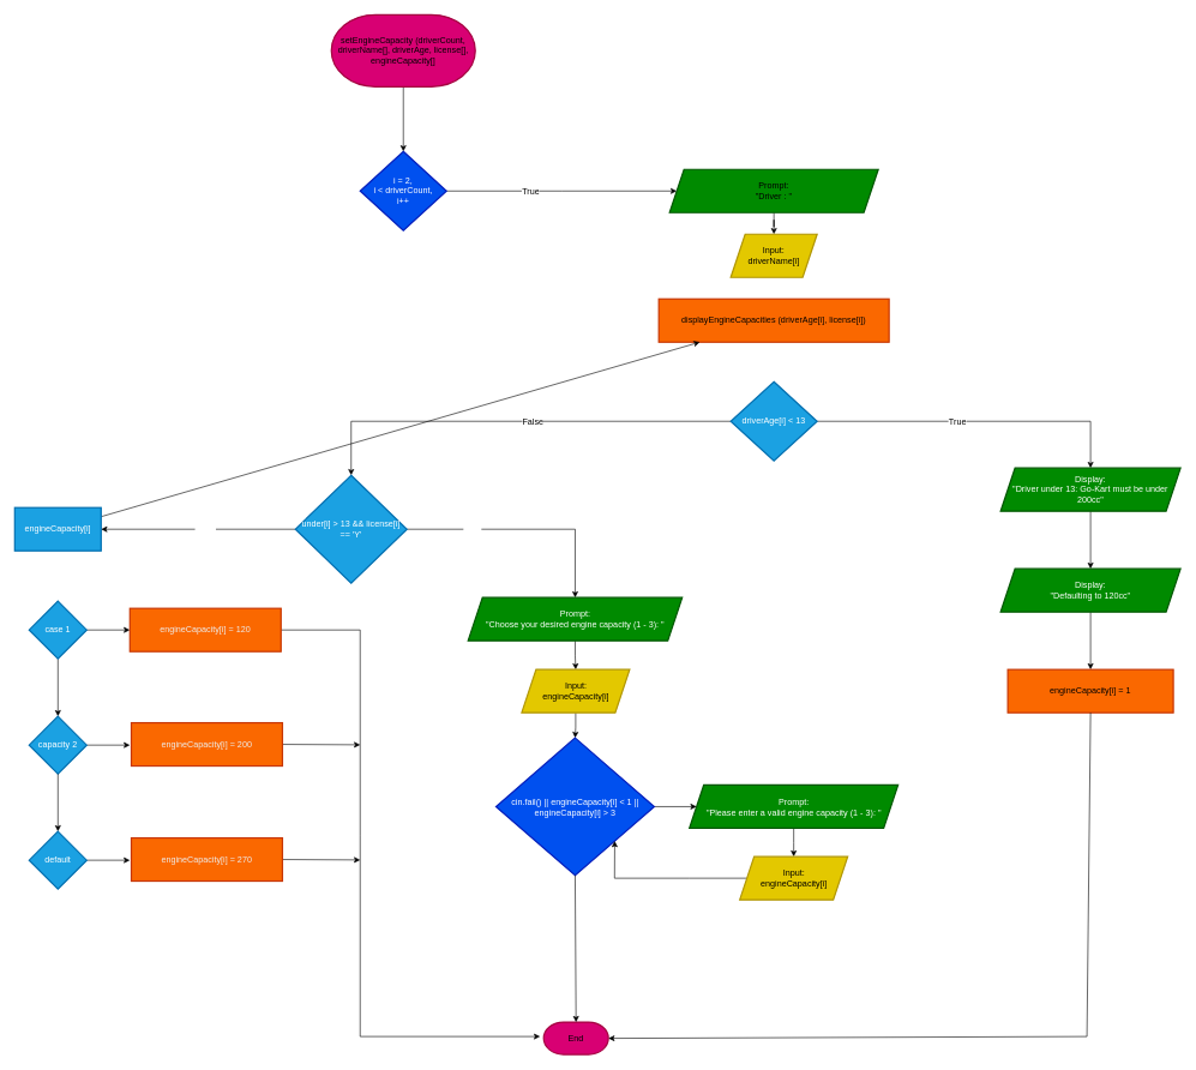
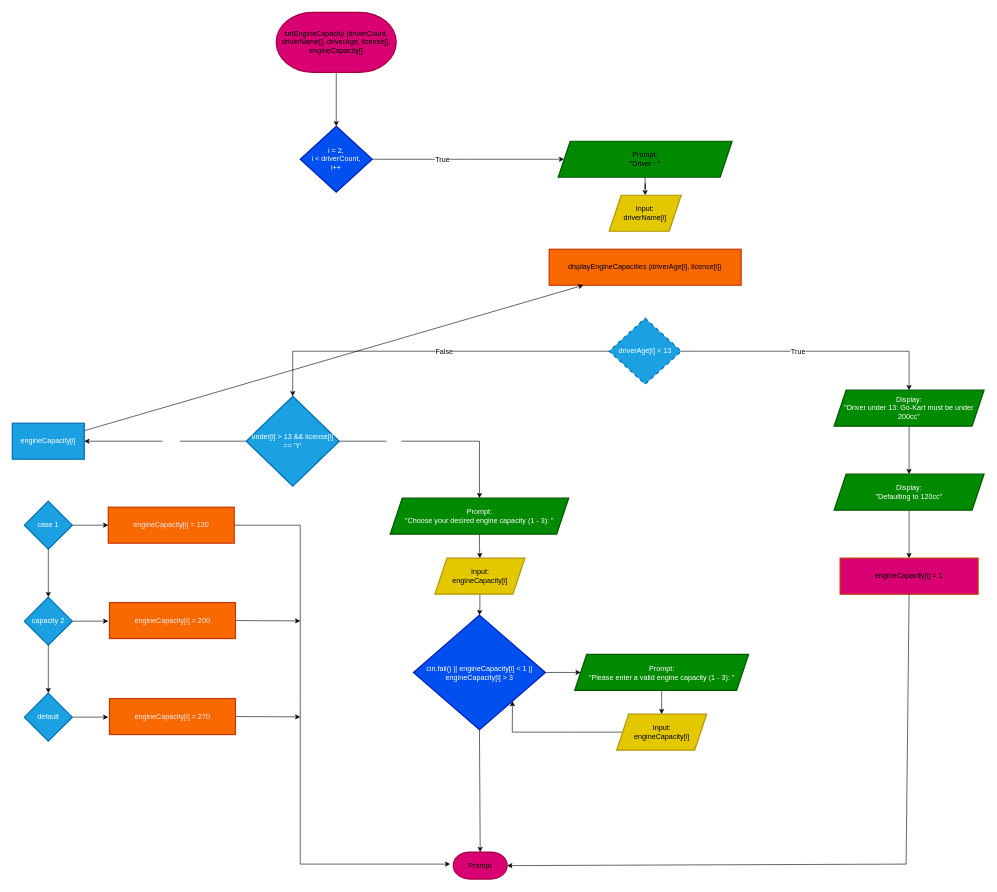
  <mxCell id="0" />
  <mxCell id="1" parent="0" />
  <mxCell id="2" value="" style="edgeStyle=orthogonalEdgeStyle;rounded=0;orthogonalLoop=1;jettySize=auto;html=1;fontFamily=Helvetica;fontSize=12;fontColor=default;" edge="1" parent="1" source="3" target="6"><mxGeometry relative="1" as="geometry" /></mxCell>
  <mxCell id="3" value="setEngineCapacity (driverCount, driverName[], driverAge, license[], engineCapacity[]" style="strokeWidth=2;html=1;shape=mxgraph.flowchart.terminator;whiteSpace=wrap;fillColor=#D80073;strokeColor=#A50040;" vertex="1" parent="1"><mxGeometry x="460" y="20" width="200" height="100" as="geometry" /></mxCell>
  <mxCell id="4" value="" style="edgeStyle=orthogonalEdgeStyle;rounded=0;orthogonalLoop=1;jettySize=auto;html=1;fontFamily=Helvetica;fontSize=12;fontColor=default;" edge="1" parent="1" source="6"><mxGeometry relative="1" as="geometry"><mxPoint x="859.782" y="265.2" as="sourcePoint" /><mxPoint x="940" y="265" as="targetPoint" /></mxGeometry></mxCell>
  <mxCell id="5" value="True" style="edgeLabel;html=1;align=center;verticalAlign=middle;resizable=0;points=[];strokeColor=#A50040;strokeWidth=2;fontFamily=Helvetica;fontSize=12;fontColor=default;fillColor=#D80073;" vertex="1" connectable="0" parent="4"><mxGeometry x="-0.275" y="-3" relative="1" as="geometry"><mxPoint y="-3" as="offset" /></mxGeometry></mxCell>
  <mxCell id="6" value="i = 2,&lt;div&gt;i &amp;lt; driverCount,&lt;/div&gt;&lt;div&gt;i++&lt;/div&gt;" style="rhombus;whiteSpace=wrap;html=1;fillColor=#0050ef;strokeColor=#001DBC;strokeWidth=2;fontColor=#ffffff;" vertex="1" parent="1"><mxGeometry x="500" y="210" width="120" height="110" as="geometry" /></mxCell>
  <mxCell id="7" value="" style="edgeStyle=orthogonalEdgeStyle;rounded=0;orthogonalLoop=1;jettySize=auto;html=1;fontFamily=Helvetica;fontSize=12;fontColor=default;" edge="1" parent="1" source="8" target="9"><mxGeometry relative="1" as="geometry" /></mxCell>
  <mxCell id="8" value="&lt;div&gt;Prompt:&lt;/div&gt;&quot;Driver : &quot;" style="shape=parallelogram;perimeter=parallelogramPerimeter;whiteSpace=wrap;html=1;fixedSize=1;strokeColor=#005700;strokeWidth=2;align=center;verticalAlign=middle;fontFamily=Helvetica;fontSize=12;fontColor=default;fillColor=#008A00;" vertex="1" parent="1"><mxGeometry x="930" y="235" width="290" height="60" as="geometry" /></mxCell>
  <mxCell id="9" value="&lt;div&gt;Input:&lt;/div&gt;driverName[i]" style="shape=parallelogram;perimeter=parallelogramPerimeter;whiteSpace=wrap;html=1;fixedSize=1;strokeColor=#B09500;strokeWidth=2;align=center;verticalAlign=middle;fontFamily=Helvetica;fontSize=12;fontColor=default;fillColor=#E3C800;" vertex="1" parent="1"><mxGeometry x="1015" y="325" width="120" height="60" as="geometry" /></mxCell>
  <mxCell id="10" value="displayEngineCapacities (driverAge[i], license[i])" style="whiteSpace=wrap;html=1;fillColor=#FA6800;strokeColor=#C73500;strokeWidth=2;" vertex="1" parent="1"><mxGeometry x="915" y="415" width="320" height="60" as="geometry" /></mxCell>
  <mxCell id="11" value="" style="edgeStyle=orthogonalEdgeStyle;rounded=0;orthogonalLoop=1;jettySize=auto;html=1;fontFamily=Helvetica;fontSize=12;fontColor=default;" edge="1" parent="1" source="15" target="17"><mxGeometry relative="1" as="geometry" /></mxCell>
  <mxCell id="12" value="True" style="edgeLabel;html=1;align=center;verticalAlign=middle;resizable=0;points=[];strokeColor=#C73500;strokeWidth=2;fontFamily=Helvetica;fontSize=12;fontColor=default;fillColor=#FA6800;" vertex="1" connectable="0" parent="11"><mxGeometry x="-0.128" relative="1" as="geometry"><mxPoint as="offset" /></mxGeometry></mxCell>
  <mxCell id="13" value="" style="edgeStyle=orthogonalEdgeStyle;rounded=0;orthogonalLoop=1;jettySize=auto;html=1;fontFamily=Helvetica;fontSize=12;fontColor=default;" edge="1" parent="1" source="15" target="25"><mxGeometry relative="1" as="geometry" /></mxCell>
  <mxCell id="14" value="False" style="edgeLabel;html=1;align=center;verticalAlign=middle;resizable=0;points=[];strokeColor=#C73500;strokeWidth=2;fontFamily=Helvetica;fontSize=12;fontColor=default;fillColor=#FA6800;" vertex="1" connectable="0" parent="13"><mxGeometry x="-0.083" relative="1" as="geometry"><mxPoint as="offset" /></mxGeometry></mxCell>
- <mxCell id="15" value="driverAge[i] &amp;lt; 13" style="rhombus;whiteSpace=wrap;html=1;fillColor=#1BA1E2;strokeColor=#006EAF;strokeWidth=2;fontColor=#ffffff;" vertex="1" parent="1"><mxGeometry x="1015" y="530" width="120" height="110" as="geometry" /></mxCell>
+ <mxCell id="15" value="driverAge[i] &amp;lt; 13" style="rhombus;whiteSpace=wrap;html=1;fillColor=#1BA1E2;strokeColor=#006EAF;strokeWidth=2;fontColor=#ffffff;dashed=1;" vertex="1" parent="1"><mxGeometry x="1015" y="530" width="120" height="110" as="geometry" /></mxCell>
  <mxCell id="16" value="" style="edgeStyle=orthogonalEdgeStyle;rounded=0;orthogonalLoop=1;jettySize=auto;html=1;fontFamily=Helvetica;fontSize=12;fontColor=default;" edge="1" parent="1" source="17" target="19"><mxGeometry relative="1" as="geometry" /></mxCell>
  <mxCell id="17" value="&lt;div&gt;Display:&lt;/div&gt;&quot;Driver under 13: Go-Kart must be under 200cc&quot;" style="shape=parallelogram;perimeter=parallelogramPerimeter;whiteSpace=wrap;html=1;fixedSize=1;fillColor=#008a00;strokeColor=#005700;fontColor=#ffffff;strokeWidth=2;" vertex="1" parent="1"><mxGeometry x="1390" y="650" width="250" height="60" as="geometry" /></mxCell>
  <mxCell id="18" value="" style="edgeStyle=orthogonalEdgeStyle;rounded=0;orthogonalLoop=1;jettySize=auto;html=1;fontFamily=Helvetica;fontSize=12;fontColor=default;" edge="1" parent="1" source="19" target="20"><mxGeometry relative="1" as="geometry" /></mxCell>
  <mxCell id="19" value="&lt;div&gt;Display:&lt;/div&gt;&quot;Defaulting to 120cc&quot;" style="shape=parallelogram;perimeter=parallelogramPerimeter;whiteSpace=wrap;html=1;fixedSize=1;fillColor=#008a00;strokeColor=#005700;fontColor=#ffffff;strokeWidth=2;" vertex="1" parent="1"><mxGeometry x="1390" y="790" width="250" height="60" as="geometry" /></mxCell>
- <mxCell id="20" value="engineCapacity[i] = 1" style="whiteSpace=wrap;html=1;fillColor=#FA6800;strokeColor=#C73500;fontColor=default;strokeWidth=2;align=center;verticalAlign=middle;fontFamily=Helvetica;fontSize=12;" vertex="1" parent="1"><mxGeometry x="1400" y="930" width="230" height="60" as="geometry" /></mxCell>
+ <mxCell id="20" value="engineCapacity[i] = 1" style="whiteSpace=wrap;html=1;fillColor=#d80073;strokeColor=#C73500;fontColor=default;strokeWidth=2;align=center;verticalAlign=middle;fontFamily=Helvetica;fontSize=12;" vertex="1" parent="1"><mxGeometry x="1400" y="930" width="230" height="60" as="geometry" /></mxCell>
  <mxCell id="21" value="" style="edgeStyle=orthogonalEdgeStyle;rounded=0;orthogonalLoop=1;jettySize=auto;html=1;fontFamily=Helvetica;fontSize=12;fontColor=default;" edge="1" parent="1" source="25" target="27"><mxGeometry relative="1" as="geometry" /></mxCell>
  <mxCell id="22" value="True" style="edgeLabel;html=1;align=center;verticalAlign=middle;resizable=0;points=[];strokeColor=#006EAF;strokeWidth=2;fontFamily=Helvetica;fontSize=12;fontColor=#ffffff;fillColor=#1BA1E2;" vertex="1" connectable="0" parent="21"><mxGeometry x="-0.459" y="4" relative="1" as="geometry"><mxPoint x="1" y="4" as="offset" /></mxGeometry></mxCell>
  <mxCell id="23" value="" style="edgeStyle=none;rounded=0;orthogonalLoop=1;jettySize=auto;html=1;fontFamily=Helvetica;fontSize=12;fontColor=#ffffff;exitX=0;exitY=0.5;exitDx=0;exitDy=0;" edge="1" parent="1" source="25" target="37"><mxGeometry relative="1" as="geometry"><mxPoint x="270" y="735" as="sourcePoint" /></mxGeometry></mxCell>
  <mxCell id="24" value="False" style="edgeLabel;html=1;align=center;verticalAlign=middle;resizable=0;points=[];strokeColor=#006EAF;strokeWidth=2;fontFamily=Helvetica;fontSize=12;fontColor=#ffffff;fillColor=#1BA1E2;" vertex="1" connectable="0" parent="23"><mxGeometry x="-0.063" y="-1" relative="1" as="geometry"><mxPoint y="1" as="offset" /></mxGeometry></mxCell>
  <mxCell id="25" value="under[i] &amp;gt; 13 &amp;amp;&amp;amp; license[i] == 'Y'" style="rhombus;whiteSpace=wrap;html=1;fillColor=#1ba1e2;strokeColor=#006EAF;strokeWidth=2;fontColor=#ffffff;" vertex="1" parent="1"><mxGeometry x="410" y="660" width="155" height="150" as="geometry" /></mxCell>
  <mxCell id="26" value="" style="edgeStyle=orthogonalEdgeStyle;rounded=0;orthogonalLoop=1;jettySize=auto;html=1;fontFamily=Helvetica;fontSize=12;fontColor=default;" edge="1" parent="1" source="27" target="29"><mxGeometry relative="1" as="geometry" /></mxCell>
  <mxCell id="27" value="Prompt:&lt;div&gt;&quot;Choose your desired engine capacity (1 - 3): &quot;&lt;/div&gt;" style="shape=parallelogram;perimeter=parallelogramPerimeter;whiteSpace=wrap;html=1;fixedSize=1;fillColor=#008a00;strokeColor=#005700;fontColor=#ffffff;strokeWidth=2;align=center;verticalAlign=middle;fontFamily=Helvetica;fontSize=12;" vertex="1" parent="1"><mxGeometry x="650" y="830" width="297.5" height="60" as="geometry" /></mxCell>
  <mxCell id="28" value="" style="edgeStyle=orthogonalEdgeStyle;rounded=0;orthogonalLoop=1;jettySize=auto;html=1;fontFamily=Helvetica;fontSize=12;fontColor=#ffffff;" edge="1" parent="1" source="29" target="31"><mxGeometry relative="1" as="geometry" /></mxCell>
  <mxCell id="29" value="Input:&lt;div&gt;engineCapacity[i]&lt;/div&gt;" style="shape=parallelogram;perimeter=parallelogramPerimeter;whiteSpace=wrap;html=1;fixedSize=1;fillColor=#E3C800;strokeColor=#B09500;fontColor=default;strokeWidth=2;align=center;verticalAlign=middle;fontFamily=Helvetica;fontSize=12;" vertex="1" parent="1"><mxGeometry x="724.5" y="930" width="150" height="60" as="geometry" /></mxCell>
  <mxCell id="30" value="" style="edgeStyle=orthogonalEdgeStyle;rounded=0;orthogonalLoop=1;jettySize=auto;html=1;fontFamily=Helvetica;fontSize=12;fontColor=#ffffff;" edge="1" parent="1" source="31" target="33"><mxGeometry relative="1" as="geometry" /></mxCell>
  <mxCell id="31" value="cin.fail() || engineCapacity[i] &amp;lt; 1 || engineCapacity[i] &amp;gt; 3" style="rhombus;whiteSpace=wrap;html=1;fillColor=#0050ef;strokeColor=#001DBC;strokeWidth=2;fontColor=#ffffff;" vertex="1" parent="1"><mxGeometry x="688.75" y="1025" width="220" height="191" as="geometry" /></mxCell>
  <mxCell id="32" value="" style="edgeStyle=orthogonalEdgeStyle;rounded=0;orthogonalLoop=1;jettySize=auto;html=1;fontFamily=Helvetica;fontSize=12;fontColor=#ffffff;" edge="1" parent="1" source="33" target="35"><mxGeometry relative="1" as="geometry" /></mxCell>
  <mxCell id="33" value="Prompt:&lt;div&gt;&quot;Please enter a valid engine capacity (1 - 3): &quot;&lt;/div&gt;" style="shape=parallelogram;perimeter=parallelogramPerimeter;whiteSpace=wrap;html=1;fixedSize=1;fillColor=#008a00;strokeColor=#005700;fontColor=#ffffff;strokeWidth=2;" vertex="1" parent="1"><mxGeometry x="957.5" y="1090.5" width="290" height="60" as="geometry" /></mxCell>
  <mxCell id="34" style="edgeStyle=none;rounded=0;orthogonalLoop=1;jettySize=auto;html=1;exitX=0;exitY=0.5;exitDx=0;exitDy=0;fontFamily=Helvetica;fontSize=12;fontColor=#ffffff;entryX=1;entryY=1;entryDx=0;entryDy=0;" edge="1" parent="1" source="35" target="31"><mxGeometry relative="1" as="geometry"><mxPoint x="857.5" y="1220.333" as="targetPoint" /><Array as="points"><mxPoint x="957.5" y="1220" /><mxPoint x="853.5" y="1220" /></Array></mxGeometry></mxCell>
  <mxCell id="35" value="Input:&lt;div&gt;engineCapacity[i]&lt;/div&gt;" style="shape=parallelogram;perimeter=parallelogramPerimeter;whiteSpace=wrap;html=1;fixedSize=1;fillColor=#E3C800;strokeColor=#B09500;fontColor=default;strokeWidth=2;align=center;verticalAlign=middle;fontFamily=Helvetica;fontSize=12;" vertex="1" parent="1"><mxGeometry x="1027.5" y="1190" width="150" height="60" as="geometry" /></mxCell>
  <mxCell id="36" value="" style="edgeStyle=none;rounded=0;orthogonalLoop=1;jettySize=auto;html=1;fontFamily=Helvetica;fontSize=12;fontColor=#ffffff;" edge="1" parent="1" source="37" target="10"><mxGeometry relative="1" as="geometry" /></mxCell>
  <mxCell id="37" value="engineCapacity[i]" style="whiteSpace=wrap;html=1;fillColor=#1ba1e2;strokeColor=#006EAF;fontColor=#ffffff;strokeWidth=2;" vertex="1" parent="1"><mxGeometry x="20" y="705" width="120" height="60" as="geometry" /></mxCell>
  <mxCell id="38" value="" style="edgeStyle=none;rounded=0;orthogonalLoop=1;jettySize=auto;html=1;fontFamily=Helvetica;fontSize=12;fontColor=#ffffff;" edge="1" parent="1" source="40"><mxGeometry relative="1" as="geometry"><mxPoint x="180" y="875" as="targetPoint" /></mxGeometry></mxCell>
  <mxCell id="39" value="" style="edgeStyle=none;rounded=0;orthogonalLoop=1;jettySize=auto;html=1;fontFamily=Helvetica;fontSize=12;fontColor=#ffffff;" edge="1" parent="1" source="40" target="44"><mxGeometry relative="1" as="geometry" /></mxCell>
  <mxCell id="40" value="case 1" style="rhombus;whiteSpace=wrap;html=1;fillColor=#1ba1e2;strokeColor=#006EAF;fontColor=#ffffff;strokeWidth=2;" vertex="1" parent="1"><mxGeometry x="40" y="835" width="80" height="80" as="geometry" /></mxCell>
  <mxCell id="41" style="edgeStyle=none;rounded=0;orthogonalLoop=1;jettySize=auto;html=1;exitX=1;exitY=0.5;exitDx=0;exitDy=0;fontFamily=Helvetica;fontSize=12;fontColor=#ffffff;" edge="1" parent="1" source="42"><mxGeometry relative="1" as="geometry"><mxPoint x="750" y="1440" as="targetPoint" /><Array as="points"><mxPoint x="500" y="875" /><mxPoint x="500" y="1160" /><mxPoint x="500" y="1440" /></Array></mxGeometry></mxCell>
  <mxCell id="42" value="&lt;span style=&quot;color: rgb(237, 237, 237);&quot;&gt;engineCapacity[i] = 120&lt;/span&gt;" style="whiteSpace=wrap;html=1;fillColor=#FA6800;strokeColor=#C73500;strokeWidth=2;" vertex="1" parent="1"><mxGeometry x="180" y="845" width="210" height="60" as="geometry" /></mxCell>
  <mxCell id="43" value="" style="edgeStyle=none;rounded=0;orthogonalLoop=1;jettySize=auto;html=1;fontFamily=Helvetica;fontSize=12;fontColor=#ffffff;" edge="1" parent="1" source="44"><mxGeometry relative="1" as="geometry"><mxPoint x="180" y="1035" as="targetPoint" /></mxGeometry></mxCell>
  <mxCell id="44" value="capacity 2" style="rhombus;whiteSpace=wrap;html=1;fillColor=#1ba1e2;strokeColor=#006EAF;fontColor=#ffffff;strokeWidth=2;" vertex="1" parent="1"><mxGeometry x="40" y="995" width="80" height="80" as="geometry" /></mxCell>
  <mxCell id="45" style="edgeStyle=none;rounded=0;orthogonalLoop=1;jettySize=auto;html=1;exitX=1;exitY=0.5;exitDx=0;exitDy=0;fontFamily=Helvetica;fontSize=12;fontColor=#ffffff;" edge="1" parent="1" source="46"><mxGeometry relative="1" as="geometry"><mxPoint x="500" y="1034.571" as="targetPoint" /></mxGeometry></mxCell>
  <mxCell id="46" value="&lt;span style=&quot;color: rgb(237, 237, 237);&quot;&gt;engineCapacity[i] = 200&lt;/span&gt;" style="whiteSpace=wrap;html=1;fillColor=#FA6800;strokeColor=#C73500;strokeWidth=2;" vertex="1" parent="1"><mxGeometry x="182" y="1004" width="210" height="60" as="geometry" /></mxCell>
  <mxCell id="47" value="" style="edgeStyle=none;rounded=0;orthogonalLoop=1;jettySize=auto;html=1;fontFamily=Helvetica;fontSize=12;fontColor=#ffffff;" edge="1" parent="1" target="49"><mxGeometry relative="1" as="geometry"><mxPoint x="80" y="1075" as="sourcePoint" /></mxGeometry></mxCell>
  <mxCell id="48" value="" style="edgeStyle=none;rounded=0;orthogonalLoop=1;jettySize=auto;html=1;fontFamily=Helvetica;fontSize=12;fontColor=#ffffff;" edge="1" parent="1" source="49"><mxGeometry relative="1" as="geometry"><mxPoint x="180" y="1195" as="targetPoint" /></mxGeometry></mxCell>
  <mxCell id="49" value="default" style="rhombus;whiteSpace=wrap;html=1;fillColor=#1ba1e2;strokeColor=#006EAF;fontColor=#ffffff;strokeWidth=2;" vertex="1" parent="1"><mxGeometry x="40" y="1155" width="80" height="80" as="geometry" /></mxCell>
  <mxCell id="50" style="edgeStyle=none;rounded=0;orthogonalLoop=1;jettySize=auto;html=1;exitX=1;exitY=0.5;exitDx=0;exitDy=0;fontFamily=Helvetica;fontSize=12;fontColor=#ffffff;" edge="1" parent="1" source="51"><mxGeometry relative="1" as="geometry"><mxPoint x="500" y="1194.571" as="targetPoint" /></mxGeometry></mxCell>
  <mxCell id="51" value="&lt;span style=&quot;color: rgb(237, 237, 237);&quot;&gt;engineCapacity[i] = 270&lt;/span&gt;" style="whiteSpace=wrap;html=1;fillColor=#FA6800;strokeColor=#C73500;strokeWidth=2;" vertex="1" parent="1"><mxGeometry x="182" y="1164" width="210" height="60" as="geometry" /></mxCell>
- <mxCell id="52" value="End" style="strokeWidth=2;html=1;shape=mxgraph.flowchart.terminator;whiteSpace=wrap;fillColor=#D80073;strokeColor=#A50040;" vertex="1" parent="1"><mxGeometry x="755" y="1420" width="90" height="45" as="geometry" /></mxCell>
+ <mxCell id="52" value="Prompt" style="strokeWidth=2;html=1;shape=mxgraph.flowchart.terminator;whiteSpace=wrap;fillColor=#D80073;strokeColor=#A50040;" vertex="1" parent="1"><mxGeometry x="755" y="1420" width="90" height="45" as="geometry" /></mxCell>
  <mxCell id="53" style="edgeStyle=none;rounded=0;orthogonalLoop=1;jettySize=auto;html=1;exitX=0.5;exitY=1;exitDx=0;exitDy=0;entryX=0.5;entryY=0;entryDx=0;entryDy=0;entryPerimeter=0;fontFamily=Helvetica;fontSize=12;fontColor=#ffffff;" edge="1" parent="1" source="31" target="52"><mxGeometry relative="1" as="geometry" /></mxCell>
  <mxCell id="54" style="edgeStyle=none;rounded=0;orthogonalLoop=1;jettySize=auto;html=1;exitX=0.5;exitY=1;exitDx=0;exitDy=0;entryX=1;entryY=0.5;entryDx=0;entryDy=0;entryPerimeter=0;fontFamily=Helvetica;fontSize=12;fontColor=#ffffff;" edge="1" parent="1" source="20" target="52"><mxGeometry relative="1" as="geometry"><Array as="points"><mxPoint x="1510" y="1440" /></Array></mxGeometry></mxCell>
